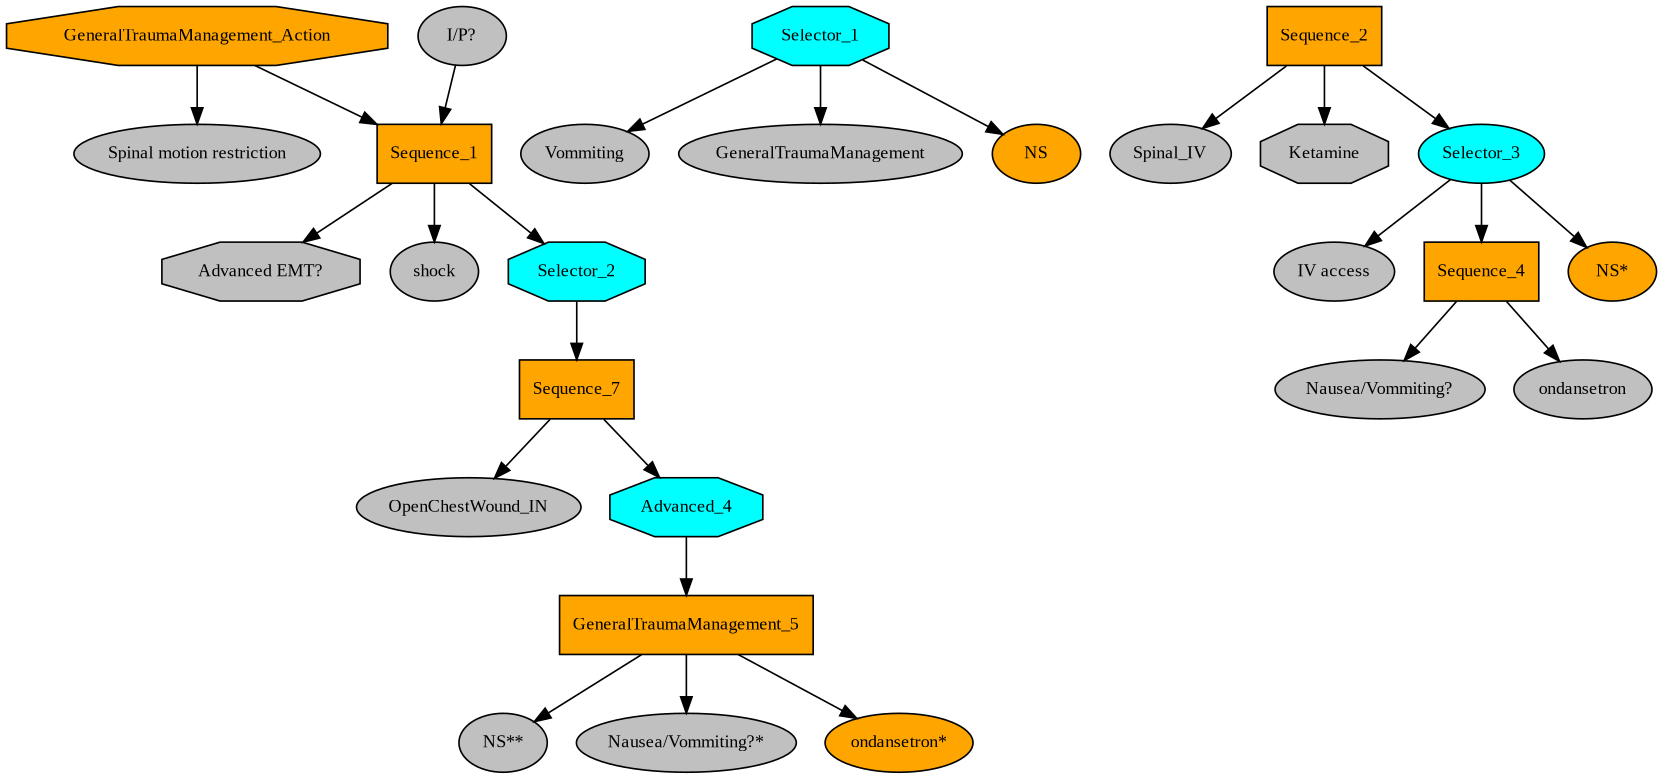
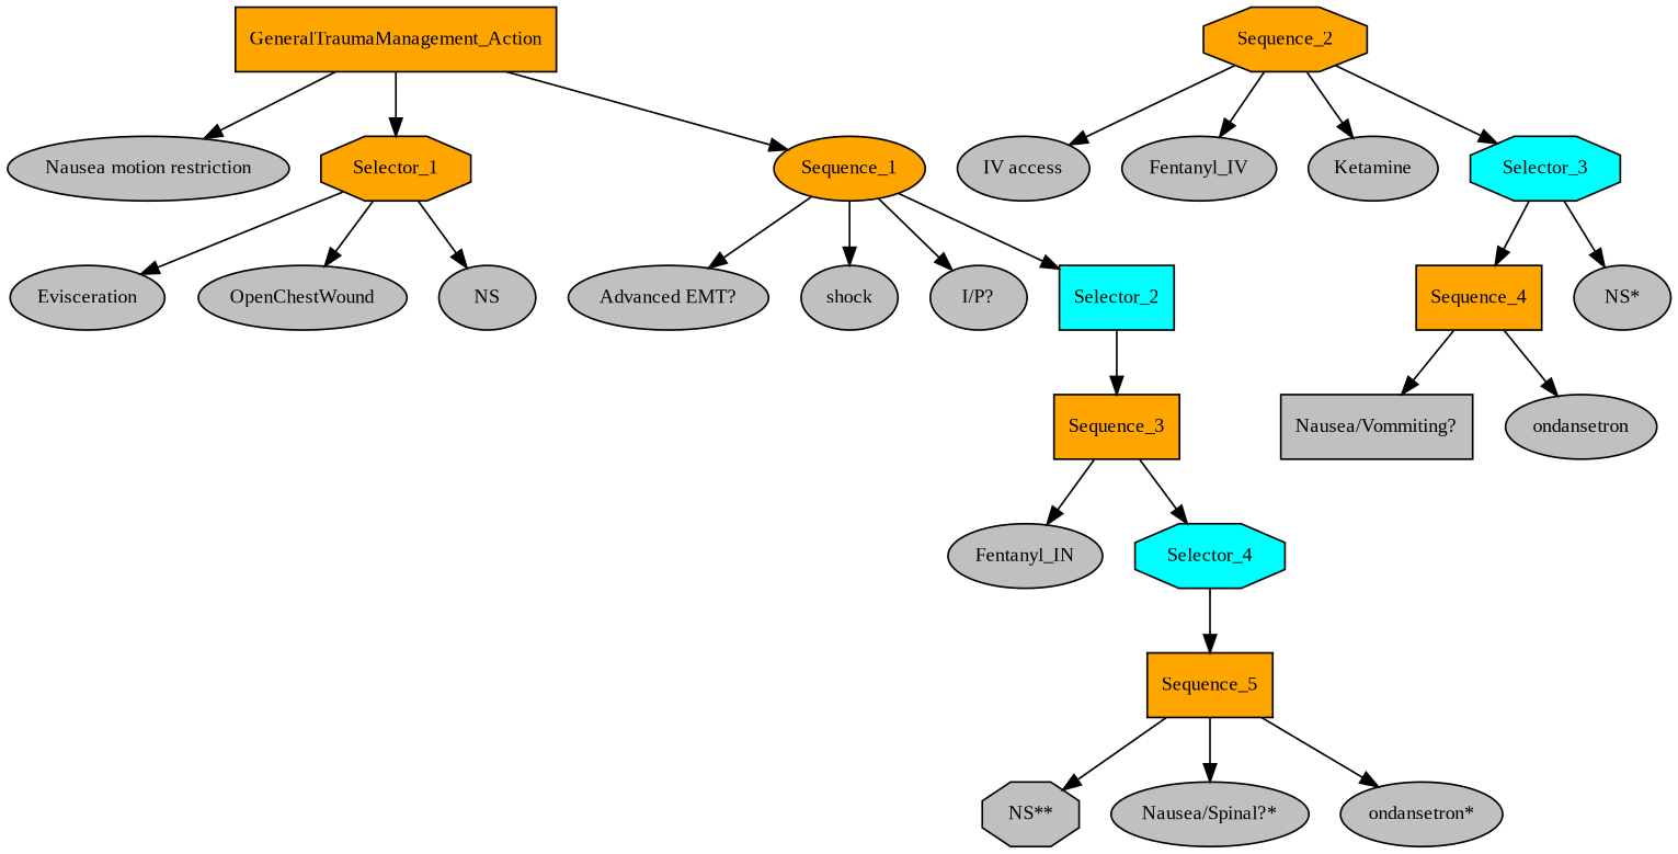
  digraph {
    fontname="Liberation Serif"
    node [fillcolor=gray fontcolor=black fontname="Liberation Serif" fontsize=11 shape=ellipse style=filled]
    edge [fontname="Liberation Serif"]
-   GeneralTraumaManagement_Action [fillcolor=orange shape=octagon]
-   "Spinal motion restriction"
-   Selector_1 [fillcolor=cyan shape=octagon]
-   Sequence_1 [fillcolor=orange shape=box]
-   Evisceration [label=Vommiting]
-   OpenChestWound [label=GeneralTraumaManagement]
-   NS [fillcolor=orange]
-   "Advanced EMT?" [shape=octagon]
+   GeneralTraumaManagement_Action [fillcolor=orange shape=box]
+   "Spinal motion restriction" [label="Nausea motion restriction"]
+   Selector_1 [fillcolor=orange shape=octagon]
+   Sequence_1 [fillcolor=orange]
+   Evisceration
+   OpenChestWound
+   NS
+   "Advanced EMT?"
    shock
    "I/P?"
-   Selector_2 [fillcolor=cyan shape=octagon]
-   Sequence_3 [fillcolor=orange shape=box label=Sequence_7]
-   Sequence_2 [fillcolor=orange shape=box]
+   Selector_2 [fillcolor=cyan shape=box]
+   Sequence_3 [fillcolor=orange shape=box]
+   Sequence_2 [fillcolor=orange shape=octagon]
    "IV access"
-   Fentanyl_IV [label=Spinal_IV]
-   Ketamine [shape=octagon]
-   Selector_3 [fillcolor=cyan]
-   Fentanyl_IN [label=OpenChestWound_IN]
-   Selector_4 [fillcolor=cyan shape=octagon label=Advanced_4]
+   Fentanyl_IV
+   Ketamine
+   Selector_3 [fillcolor=cyan shape=octagon]
+   Fentanyl_IN
+   Selector_4 [fillcolor=cyan shape=octagon]
    Sequence_4 [fillcolor=orange shape=box]
-   "NS*" [fillcolor=orange]
-   "Nausea/Vommiting?"
+   "NS*"
+   "Nausea/Vommiting?" [shape=box]
    ondansetron
-   Sequence_5 [fillcolor=orange shape=box label=GeneralTraumaManagement_5]
-   "NS**"
-   "Nausea/Vommiting?*"
-   "ondansetron*" [fillcolor=orange]
+   Sequence_5 [fillcolor=orange shape=box]
+   "NS**" [shape=octagon]
+   "Nausea/Vommiting?*" [label="Nausea/Spinal?*"]
+   "ondansetron*"
    GeneralTraumaManagement_Action -> "Spinal motion restriction"
+   GeneralTraumaManagement_Action -> Selector_1
    GeneralTraumaManagement_Action -> Sequence_1
    Selector_1 -> Evisceration
    Selector_1 -> OpenChestWound
    Selector_1 -> NS
    Sequence_1 -> "Advanced EMT?"
    Sequence_1 -> shock
-   "I/P?" -> Sequence_1
+   Sequence_1 -> "I/P?"
    Sequence_1 -> Selector_2
    Selector_2 -> Sequence_3
    Sequence_3 -> Fentanyl_IN
    Sequence_3 -> Selector_4
-   Selector_3 -> "IV access"
+   Sequence_2 -> "IV access"
    Sequence_2 -> Fentanyl_IV
    Sequence_2 -> Ketamine
    Sequence_2 -> Selector_3
    Selector_3 -> Sequence_4
    Selector_3 -> "NS*"
    Selector_4 -> Sequence_5
    Sequence_4 -> "Nausea/Vommiting?"
    Sequence_4 -> ondansetron
    Sequence_5 -> "NS**"
    Sequence_5 -> "Nausea/Vommiting?*"
    Sequence_5 -> "ondansetron*"
  }
